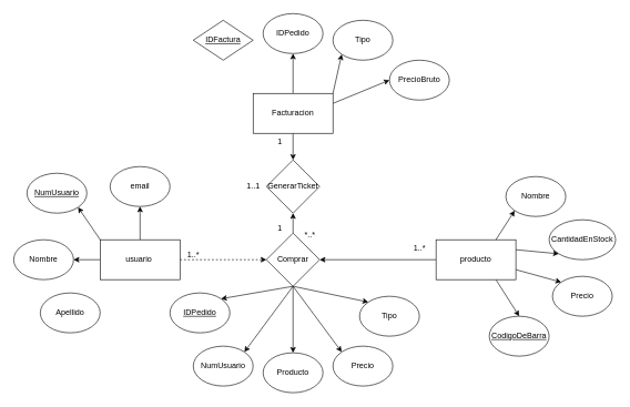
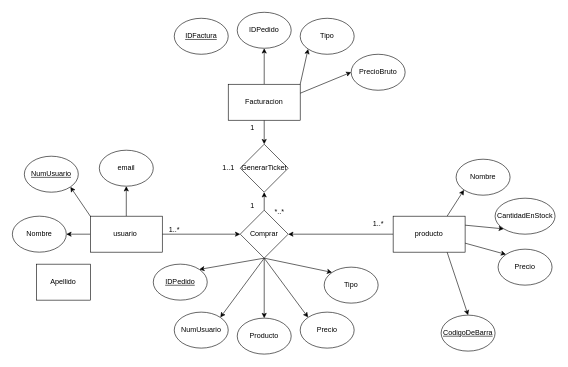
  <mxCell id="0" />
  <mxCell id="1" parent="0" />
- <mxCell id="2" style="rounded=0;orthogonalLoop=1;jettySize=auto;html=1;exitX=1;exitY=0.5;exitDx=0;exitDy=0;dashed=1;" edge="1" parent="1" source="6" target="23"><mxGeometry relative="1" as="geometry"><mxPoint x="360" y="400" as="targetPoint" /></mxGeometry></mxCell>
+ <mxCell id="2" style="rounded=0;orthogonalLoop=1;jettySize=auto;html=1;exitX=1;exitY=0.5;exitDx=0;exitDy=0;" edge="1" parent="1" source="6" target="23"><mxGeometry relative="1" as="geometry"><mxPoint x="360" y="400" as="targetPoint" /></mxGeometry></mxCell>
  <mxCell id="3" style="rounded=0;orthogonalLoop=1;jettySize=auto;html=1;exitX=0;exitY=0.5;exitDx=0;exitDy=0;entryX=1;entryY=0.5;entryDx=0;entryDy=0;" edge="1" parent="1" source="6" target="9"><mxGeometry relative="1" as="geometry" /></mxCell>
  <mxCell id="4" style="rounded=0;orthogonalLoop=1;jettySize=auto;html=1;exitX=0;exitY=0;exitDx=0;exitDy=0;entryX=1;entryY=1;entryDx=0;entryDy=0;" edge="1" parent="1" source="6" target="7"><mxGeometry relative="1" as="geometry" /></mxCell>
  <mxCell id="5" style="rounded=0;orthogonalLoop=1;jettySize=auto;html=1;exitX=0.5;exitY=0;exitDx=0;exitDy=0;entryX=0.5;entryY=1;entryDx=0;entryDy=0;" edge="1" parent="1" source="6" target="8"><mxGeometry relative="1" as="geometry" /></mxCell>
  <mxCell id="6" value="usuario&amp;nbsp;" style="rounded=0;whiteSpace=wrap;html=1;" vertex="1" parent="1"><mxGeometry x="150" y="360" width="120" height="60" as="geometry" /></mxCell>
  <mxCell id="7" value="&lt;u&gt;NumUsuario&lt;br&gt;&lt;/u&gt;" style="ellipse;whiteSpace=wrap;html=1;" vertex="1" parent="1"><mxGeometry x="40" y="260" width="90" height="60" as="geometry" /></mxCell>
  <mxCell id="8" value="email" style="ellipse;whiteSpace=wrap;html=1;" vertex="1" parent="1"><mxGeometry x="165" y="250" width="90" height="60" as="geometry" /></mxCell>
  <mxCell id="9" value="Nombre" style="ellipse;whiteSpace=wrap;html=1;" vertex="1" parent="1"><mxGeometry y="360" width="90" height="60" as="geometry" x="20" /></mxCell>
- <mxCell id="10" value="Apellido" style="ellipse;whiteSpace=wrap;html=1;" vertex="1" parent="1"><mxGeometry x="60" y="440" width="90" height="60" as="geometry" /></mxCell>
+ <mxCell id="10" value="Apellido" style="whiteSpace=wrap;html=1;rounded=0;" vertex="1" parent="1"><mxGeometry x="60" y="440" width="90" height="60" as="geometry" /></mxCell>
  <mxCell id="11" style="rounded=0;orthogonalLoop=1;jettySize=auto;html=1;exitX=0;exitY=0.5;exitDx=0;exitDy=0;entryX=1;entryY=0.5;entryDx=0;entryDy=0;" edge="1" parent="1" source="16" target="23"><mxGeometry relative="1" as="geometry" /></mxCell>
  <mxCell id="12" style="rounded=0;orthogonalLoop=1;jettySize=auto;html=1;exitX=0.75;exitY=0;exitDx=0;exitDy=0;entryX=0;entryY=1;entryDx=0;entryDy=0;" edge="1" parent="1" source="16" target="24"><mxGeometry relative="1" as="geometry" /></mxCell>
  <mxCell id="13" style="edgeStyle=none;rounded=0;orthogonalLoop=1;jettySize=auto;html=1;exitX=1;exitY=0.25;exitDx=0;exitDy=0;entryX=0;entryY=1;entryDx=0;entryDy=0;" edge="1" parent="1" source="16" target="25"><mxGeometry relative="1" as="geometry" /></mxCell>
  <mxCell id="14" style="edgeStyle=none;rounded=0;orthogonalLoop=1;jettySize=auto;html=1;exitX=1;exitY=0.75;exitDx=0;exitDy=0;entryX=0;entryY=0;entryDx=0;entryDy=0;" edge="1" parent="1" source="16" target="26"><mxGeometry relative="1" as="geometry" /></mxCell>
  <mxCell id="15" style="edgeStyle=none;rounded=0;orthogonalLoop=1;jettySize=auto;html=1;exitX=0.75;exitY=1;exitDx=0;exitDy=0;entryX=0.5;entryY=0;entryDx=0;entryDy=0;" edge="1" parent="1" source="16" target="27"><mxGeometry relative="1" as="geometry" /></mxCell>
  <mxCell id="16" value="producto" style="rounded=0;whiteSpace=wrap;html=1;" vertex="1" parent="1"><mxGeometry x="655" y="360" width="120" height="60" as="geometry" /></mxCell>
  <mxCell id="17" style="edgeStyle=none;rounded=0;orthogonalLoop=1;jettySize=auto;html=1;exitX=0.5;exitY=1;exitDx=0;exitDy=0;entryX=1;entryY=0;entryDx=0;entryDy=0;" edge="1" parent="1" source="23" target="32"><mxGeometry relative="1" as="geometry"><mxPoint x="330" y="470" as="targetPoint" /></mxGeometry></mxCell>
  <mxCell id="18" style="edgeStyle=none;rounded=0;orthogonalLoop=1;jettySize=auto;html=1;exitX=0.5;exitY=1;exitDx=0;exitDy=0;entryX=0.5;entryY=0;entryDx=0;entryDy=0;" edge="1" parent="1" source="23" target="31"><mxGeometry relative="1" as="geometry" /></mxCell>
  <mxCell id="19" style="edgeStyle=none;rounded=0;orthogonalLoop=1;jettySize=auto;html=1;exitX=0.5;exitY=1;exitDx=0;exitDy=0;entryX=0;entryY=0;entryDx=0;entryDy=0;" edge="1" parent="1" source="23" target="33"><mxGeometry relative="1" as="geometry"><mxPoint x="500" y="480" as="targetPoint" /></mxGeometry></mxCell>
  <mxCell id="20" style="edgeStyle=none;rounded=0;orthogonalLoop=1;jettySize=auto;html=1;exitX=0.5;exitY=1;exitDx=0;exitDy=0;entryX=1;entryY=0;entryDx=0;entryDy=0;" edge="1" parent="1" source="23" target="34"><mxGeometry relative="1" as="geometry" /></mxCell>
  <mxCell id="21" style="edgeStyle=none;rounded=0;orthogonalLoop=1;jettySize=auto;html=1;exitX=0.5;exitY=0;exitDx=0;exitDy=0;entryX=0.5;entryY=1;entryDx=0;entryDy=0;" edge="1" parent="1" source="23" target="40"><mxGeometry relative="1" as="geometry" /></mxCell>
  <mxCell id="22" style="edgeStyle=none;rounded=0;orthogonalLoop=1;jettySize=auto;html=1;exitX=0.5;exitY=1;exitDx=0;exitDy=0;entryX=0;entryY=0;entryDx=0;entryDy=0;" edge="1" parent="1" source="23" target="44"><mxGeometry relative="1" as="geometry" /></mxCell>
  <mxCell id="23" value="Comprar" style="rhombus;whiteSpace=wrap;html=1;" vertex="1" parent="1"><mxGeometry x="400" y="350" width="80" height="80" as="geometry" /></mxCell>
  <mxCell id="24" value="Nombre" style="ellipse;whiteSpace=wrap;html=1;" vertex="1" parent="1"><mxGeometry x="760" y="265" width="90" height="60" as="geometry" /></mxCell>
  <mxCell id="25" value="CantidadEnStock" style="ellipse;whiteSpace=wrap;html=1;" vertex="1" parent="1"><mxGeometry x="825" y="330" width="100" height="60" as="geometry" /></mxCell>
  <mxCell id="26" value="Precio" style="ellipse;whiteSpace=wrap;html=1;" vertex="1" parent="1"><mxGeometry x="830" y="415" width="90" height="60" as="geometry" /></mxCell>
- <mxCell id="27" value="&lt;u&gt;CodigoDeBarra&lt;/u&gt;" style="ellipse;whiteSpace=wrap;html=1;" vertex="1" parent="1"><mxGeometry x="735" y="475" width="90" height="60" as="geometry" /></mxCell>
+ <mxCell id="27" value="&lt;u&gt;CodigoDeBarra&lt;/u&gt;" style="ellipse;whiteSpace=wrap;html=1;" vertex="1" parent="1"><mxGeometry x="735" y="525" width="90" height="60" as="geometry" /></mxCell>
  <mxCell id="28" value="1..*" style="text;html=1;align=center;verticalAlign=middle;resizable=0;points=[];autosize=1;strokeColor=none;fillColor=none;" vertex="1" parent="1"><mxGeometry x="270" y="368" width="40" height="30" as="geometry" /></mxCell>
  <mxCell id="29" value="1..*" style="text;html=1;align=center;verticalAlign=middle;resizable=0;points=[];autosize=1;strokeColor=none;fillColor=none;" vertex="1" parent="1"><mxGeometry x="610" y="358" width="40" height="30" as="geometry" /></mxCell>
  <mxCell id="30" value="*..*" style="text;html=1;align=center;verticalAlign=middle;resizable=0;points=[];autosize=1;strokeColor=none;fillColor=none;" vertex="1" parent="1"><mxGeometry x="445" y="338" width="40" height="30" as="geometry" /></mxCell>
  <mxCell id="31" value="Producto" style="ellipse;whiteSpace=wrap;html=1;" vertex="1" parent="1"><mxGeometry x="395" y="530" width="90" height="60" as="geometry" /></mxCell>
  <mxCell id="32" value="NumUsuario" style="ellipse;whiteSpace=wrap;html=1;" vertex="1" parent="1"><mxGeometry x="290" y="520" width="90" height="60" as="geometry" /></mxCell>
  <mxCell id="33" value="Precio" style="ellipse;whiteSpace=wrap;html=1;" vertex="1" parent="1"><mxGeometry x="500" y="520" width="90" height="60" as="geometry" /></mxCell>
  <mxCell id="34" value="&lt;u&gt;IDPedido&lt;/u&gt;" style="ellipse;whiteSpace=wrap;html=1;" vertex="1" parent="1"><mxGeometry x="255" y="440" width="90" height="60" as="geometry" /></mxCell>
  <mxCell id="35" style="edgeStyle=none;rounded=0;orthogonalLoop=1;jettySize=auto;html=1;exitX=0.5;exitY=1;exitDx=0;exitDy=0;entryX=0.5;entryY=0;entryDx=0;entryDy=0;" edge="1" parent="1" source="39" target="40"><mxGeometry relative="1" as="geometry" /></mxCell>
  <mxCell id="36" style="edgeStyle=none;rounded=0;orthogonalLoop=1;jettySize=auto;html=1;exitX=0.5;exitY=0;exitDx=0;exitDy=0;entryX=0.5;entryY=1;entryDx=0;entryDy=0;" edge="1" parent="1" source="39" target="42"><mxGeometry relative="1" as="geometry" /></mxCell>
  <mxCell id="37" style="edgeStyle=none;rounded=0;orthogonalLoop=1;jettySize=auto;html=1;exitX=1;exitY=0;exitDx=0;exitDy=0;entryX=0;entryY=1;entryDx=0;entryDy=0;" edge="1" parent="1" source="39" target="43"><mxGeometry relative="1" as="geometry" /></mxCell>
  <mxCell id="38" style="edgeStyle=none;rounded=0;orthogonalLoop=1;jettySize=auto;html=1;exitX=1;exitY=0.25;exitDx=0;exitDy=0;entryX=0;entryY=0.5;entryDx=0;entryDy=0;" edge="1" parent="1" source="39" target="45"><mxGeometry relative="1" as="geometry"><mxPoint x="560" y="140" as="targetPoint" /></mxGeometry></mxCell>
  <mxCell id="39" value="Facturacion" style="rounded=0;whiteSpace=wrap;html=1;" vertex="1" parent="1"><mxGeometry x="380" y="140" width="120" height="60" as="geometry" /></mxCell>
  <mxCell id="40" value="GenerarTicket" style="rhombus;whiteSpace=wrap;html=1;" vertex="1" parent="1"><mxGeometry x="400" y="240" width="80" height="80" as="geometry" /></mxCell>
- <mxCell id="41" value="&lt;u&gt;IDFactura&lt;/u&gt;" style="rhombus;whiteSpace=wrap;html=1;" vertex="1" parent="1"><mxGeometry x="290" y="30" width="90" height="60" as="geometry" /></mxCell>
+ <mxCell id="41" value="&lt;u&gt;IDFactura&lt;/u&gt;" style="ellipse;whiteSpace=wrap;html=1;" vertex="1" parent="1"><mxGeometry x="290" y="30" width="90" height="60" as="geometry" /></mxCell>
  <mxCell id="42" value="IDPedido" style="ellipse;whiteSpace=wrap;html=1;" vertex="1" parent="1"><mxGeometry x="395" y="20" width="90" height="60" as="geometry" /></mxCell>
  <mxCell id="43" value="Tipo" style="ellipse;whiteSpace=wrap;html=1;" vertex="1" parent="1"><mxGeometry x="500" y="30" width="90" height="60" as="geometry" /></mxCell>
  <mxCell id="44" value="Tipo" style="ellipse;whiteSpace=wrap;html=1;" vertex="1" parent="1"><mxGeometry x="540" y="445" width="90" height="60" as="geometry" /></mxCell>
  <mxCell id="45" value="PrecioBruto" style="ellipse;whiteSpace=wrap;html=1;" vertex="1" parent="1"><mxGeometry x="585" y="90" width="90" height="60" as="geometry" /></mxCell>
  <mxCell id="46" value="1" style="text;html=1;align=center;verticalAlign=middle;resizable=0;points=[];autosize=1;strokeColor=none;fillColor=none;" vertex="1" parent="1"><mxGeometry x="405" y="328" width="30" height="30" as="geometry" /></mxCell>
  <mxCell id="47" value="1" style="text;html=1;align=center;verticalAlign=middle;resizable=0;points=[];autosize=1;strokeColor=none;fillColor=none;" vertex="1" parent="1"><mxGeometry x="405" y="198" width="30" height="30" as="geometry" /></mxCell>
  <mxCell id="48" value="1..1" style="text;html=1;align=center;verticalAlign=middle;resizable=0;points=[];autosize=1;strokeColor=none;fillColor=none;" vertex="1" parent="1"><mxGeometry x="360" y="265" width="40" height="30" as="geometry" /></mxCell>
